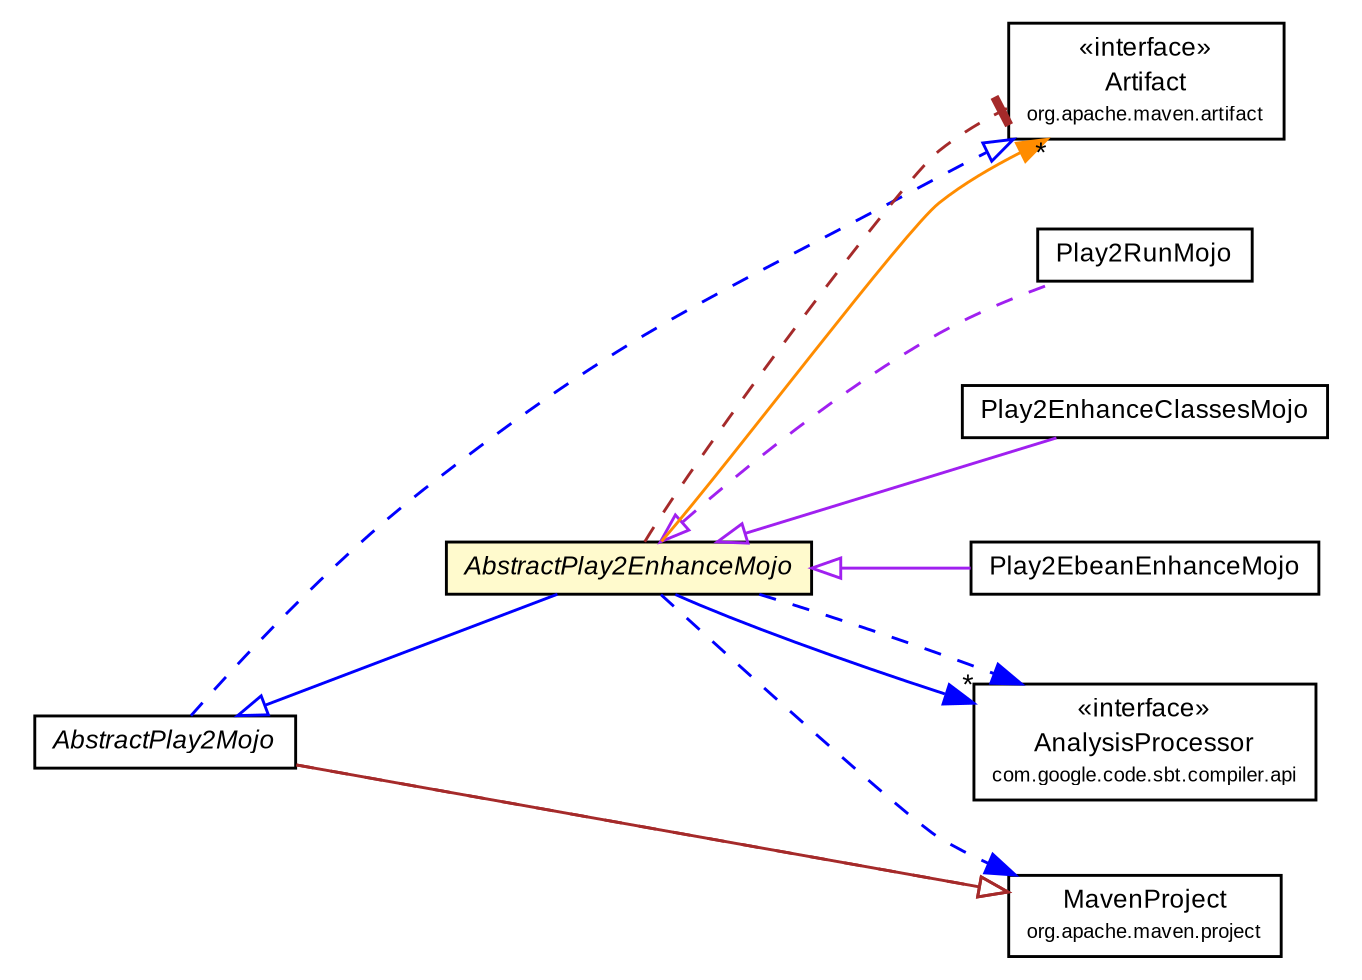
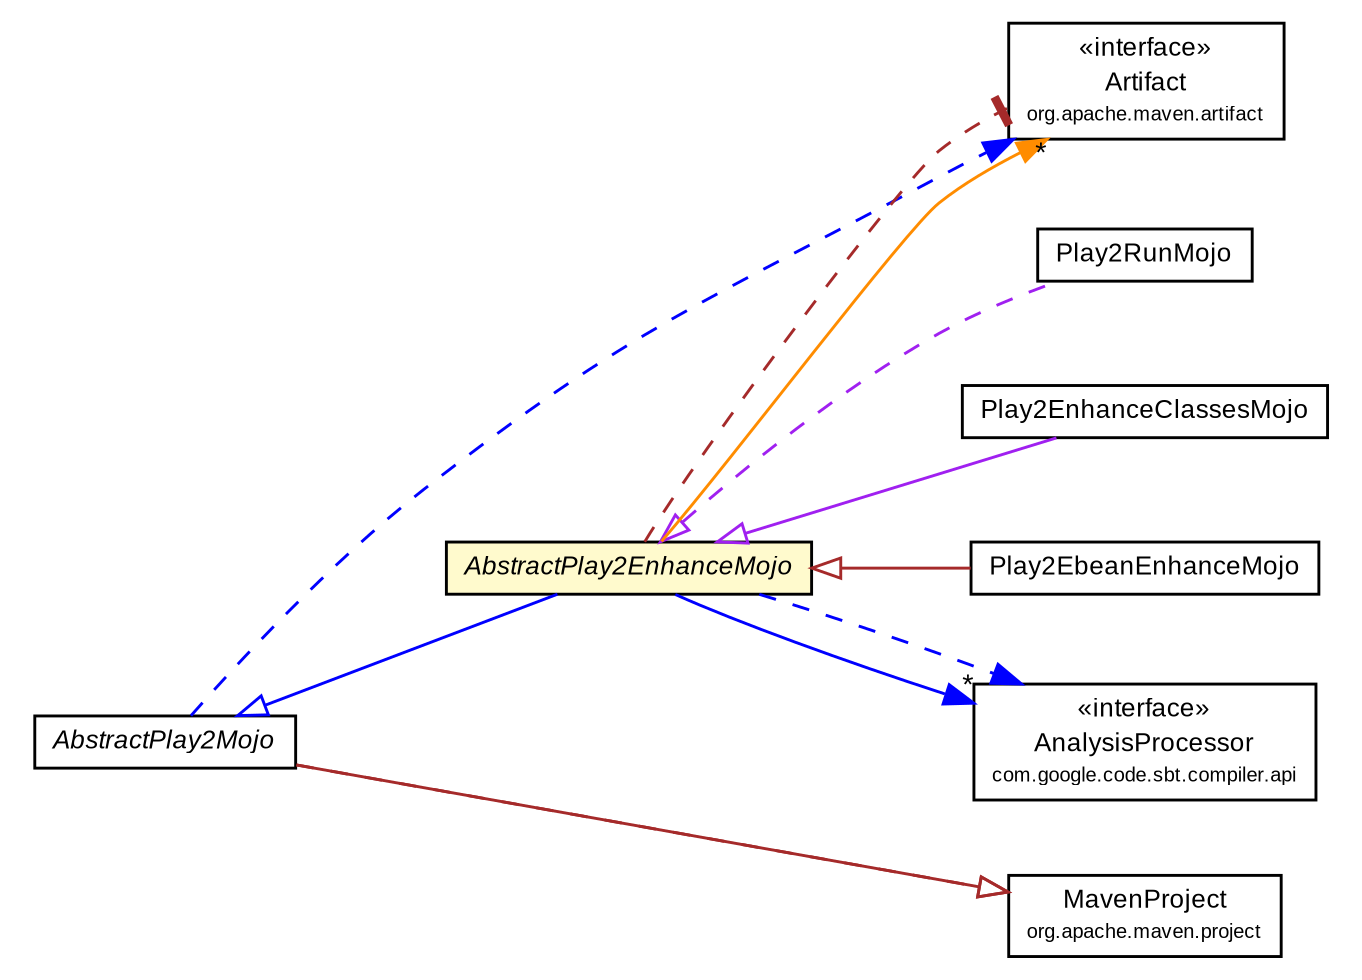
  digraph {
    nodesep=0.25
    rankdir=LR
    ranksep=0.5
    node [fontcolor=black fontname=arial fontsize=9.0 shape=plaintext]
    edge [arrowhead=normal color=blue fontcolor=black fontname=arial fontsize=10.0 headport=p labelfontname=arial labelfontsize=10 tailport=p]
    n1 [label=<<table title="com.google.code.play2.plugin.Play2RunMojo" border="0" cellborder="1" cellspacing="0" cellpadding="2" port="p" href="./Play2RunMojo.html"> 		<tr><td><table border="0" cellspacing="0" cellpadding="1"> <tr><td align="center" balign="center"> Play2RunMojo </td></tr> 		</table></td></tr> 		</table>>]
    n2 [label=<<table title="org.apache.maven.artifact.Artifact" border="0" cellborder="1" cellspacing="0" cellpadding="2" port="p" href="http://maven.apache.org/ref/3.1.0/maven-core/apidocs/org/apache/maven/artifact/Artifact.html"> 		<tr><td><table border="0" cellspacing="0" cellpadding="1"> <tr><td align="center" balign="center"> &#171;interface&#187; </td></tr> <tr><td align="center" balign="center"> Artifact </td></tr> <tr><td align="center" balign="center"><font point-size="7.0"> org.apache.maven.artifact </font></td></tr> 		</table></td></tr> 		</table>>]
    n3 [label=<<table title="com.google.code.play2.plugin.Play2EnhanceClassesMojo" border="0" cellborder="1" cellspacing="0" cellpadding="2" port="p" href="./Play2EnhanceClassesMojo.html"> 		<tr><td><table border="0" cellspacing="0" cellpadding="1"> <tr><td align="center" balign="center"> Play2EnhanceClassesMojo </td></tr> 		</table></td></tr> 		</table>>]
    n4 [label=<<table title="com.google.code.play2.plugin.Play2EbeanEnhanceMojo" border="0" cellborder="1" cellspacing="0" cellpadding="2" port="p" href="./Play2EbeanEnhanceMojo.html"> 		<tr><td><table border="0" cellspacing="0" cellpadding="1"> <tr><td align="center" balign="center"> Play2EbeanEnhanceMojo </td></tr> 		</table></td></tr> 		</table>>]
    n5 [label=<<table title="com.google.code.play2.plugin.AbstractPlay2Mojo" border="0" cellborder="1" cellspacing="0" cellpadding="2" port="p" href="./AbstractPlay2Mojo.html"> 		<tr><td><table border="0" cellspacing="0" cellpadding="1"> <tr><td align="center" balign="center"><font face="arial italic"> AbstractPlay2Mojo </font></td></tr> 		</table></td></tr> 		</table>>]
    n6 [label=<<table title="com.google.code.play2.plugin.AbstractPlay2EnhanceMojo" border="0" cellborder="1" cellspacing="0" cellpadding="2" port="p" bgcolor="lemonChiffon" href="./AbstractPlay2EnhanceMojo.html"> 		<tr><td><table border="0" cellspacing="0" cellpadding="1"> <tr><td align="center" balign="center"><font face="arial italic"> AbstractPlay2EnhanceMojo </font></td></tr> 		</table></td></tr> 		</table>>]
    n7 [label=<<table title="org.apache.maven.project.MavenProject" border="0" cellborder="1" cellspacing="0" cellpadding="2" port="p" href="http://maven.apache.org/ref/3.1.0/maven-core/apidocs/org/apache/maven/project/MavenProject.html"> 		<tr><td><table border="0" cellspacing="0" cellpadding="1"> <tr><td align="center" balign="center"> MavenProject </td></tr> <tr><td align="center" balign="center"><font point-size="7.0"> org.apache.maven.project </font></td></tr> 		</table></td></tr> 		</table>>]
    n8 [label=<<table title="com.google.code.sbt.compiler.api.AnalysisProcessor" border="0" cellborder="1" cellspacing="0" cellpadding="2" port="p" href="http://sbt-compiler-maven-plugin.github.io/sbt-compiler-maven-plugin/1.0.0/sbt-compiler-api/apidocs/com/google/code/sbt/compiler/api/AnalysisProcessor.html"> 		<tr><td><table border="0" cellspacing="0" cellpadding="1"> <tr><td align="center" balign="center"> &#171;interface&#187; </td></tr> <tr><td align="center" balign="center"> AnalysisProcessor </td></tr> <tr><td align="center" balign="center"><font point-size="7.0"> com.google.code.sbt.compiler.api </font></td></tr> 		</table></td></tr> 		</table>>]
-   n5 -> n2 [arrowhead=onormal style=dashed]
+   n5 -> n2 [style=dashed]
    n5 -> n6 [arrowtail=empty dir=back fontsize=10 arrowhead="" fontcolor=""]
    n5 -> n7 [arrowhead=onormal color=brown]
    n5 -> n7 [arrowhead=onormal color=brown style=dashed]
    n6 -> n1 [arrowtail=empty color=purple dir=back fontsize=10 style=dashed arrowhead="" fontcolor=""]
    n6 -> n2 [color=darkorange headlabel="*"]
    n6 -> n2 [arrowhead=tee color=brown style=dashed]
    n6 -> n3 [arrowtail=empty color=purple dir=back fontsize=10 arrowhead="" fontcolor=""]
-   n6 -> n4 [arrowtail=empty color=purple dir=back fontsize=10 arrowhead="" fontcolor=""]
-   n6 -> n7 [style=dashed]
+   n6 -> n4 [arrowtail=empty color=brown dir=back fontsize=10 arrowhead="" fontcolor=""]
    n6 -> n8 [headlabel="*"]
    n6 -> n8 [style=dashed]
  }
